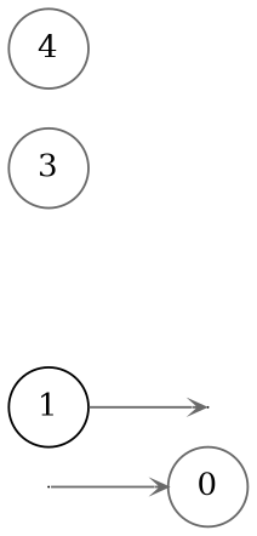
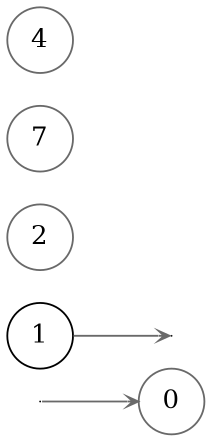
  digraph {
    rankdir=LR
    vcsn_context="lat<letterset<char_letters(abcde)>, letterset<char_letters(abcde)>>, b"
    node [shape=circle color=DimGray style=rounded]
    edge [arrowhead=vee arrowsize=.6 color=DimGray]
    I0 [shape=point width=0 color="" style=""]
    F1 [shape=point width=0 color="" style=""]
    0 [width=0.5]
    1 [color=black width=0.5]
-   3 [width=0.5]
+   2 [width=0.5]
+   3 [width=0.5 label=7]
    4 [width=0.5]
    subgraph sub_1 {
      I0
      F1
    }
    subgraph sub_2 {
      0
      1
+     2
      3
      4
    }
    I0 -> 0
    1 -> F1
  }
